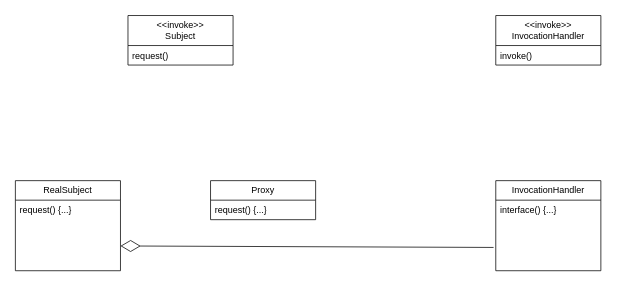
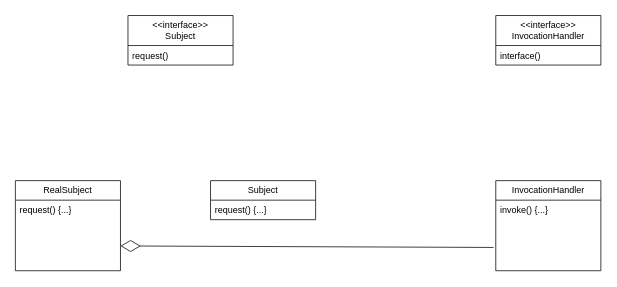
  <mxCell id="0" />
  <mxCell id="1" parent="0" />
- <mxCell id="2" value="&amp;lt;&amp;lt;invoke&amp;gt;&amp;gt;&lt;div&gt;Subject&lt;/div&gt;" style="swimlane;fontStyle=0;childLayout=stackLayout;horizontal=1;startSize=40;fillColor=none;horizontalStack=0;resizeParent=1;resizeParentMax=0;resizeLast=0;collapsible=1;marginBottom=0;whiteSpace=wrap;html=1;" vertex="1" parent="1"><mxGeometry x="170" y="20" width="140" height="66" as="geometry" /></mxCell>
+ <mxCell id="2" value="&amp;lt;&amp;lt;interface&amp;gt;&amp;gt;&lt;div&gt;Subject&lt;/div&gt;" style="swimlane;fontStyle=0;childLayout=stackLayout;horizontal=1;startSize=40;fillColor=none;horizontalStack=0;resizeParent=1;resizeParentMax=0;resizeLast=0;collapsible=1;marginBottom=0;whiteSpace=wrap;html=1;" vertex="1" parent="1"><mxGeometry x="170" y="20" width="140" height="66" as="geometry" /></mxCell>
  <mxCell id="3" value="request()" style="text;strokeColor=none;fillColor=none;align=left;verticalAlign=top;spacingLeft=4;spacingRight=4;overflow=hidden;rotatable=0;points=[[0,0.5],[1,0.5]];portConstraint=eastwest;whiteSpace=wrap;html=1;" vertex="1" parent="2"><mxGeometry y="40" width="140" height="26" as="geometry" /></mxCell>
  <mxCell id="4" value="RealSubject" style="swimlane;fontStyle=0;childLayout=stackLayout;horizontal=1;startSize=26;fillColor=none;horizontalStack=0;resizeParent=1;resizeParentMax=0;resizeLast=0;collapsible=1;marginBottom=0;whiteSpace=wrap;html=1;" vertex="1" parent="1"><mxGeometry x="20" y="240" width="140" height="120" as="geometry" /></mxCell>
  <mxCell id="5" value="request() {...}" style="text;strokeColor=none;fillColor=none;align=left;verticalAlign=top;spacingLeft=4;spacingRight=4;overflow=hidden;rotatable=0;points=[[0,0.5],[1,0.5]];portConstraint=eastwest;whiteSpace=wrap;html=1;" vertex="1" parent="4"><mxGeometry y="26" width="140" height="94" as="geometry" /></mxCell>
- <mxCell id="6" value="Proxy" style="swimlane;fontStyle=0;childLayout=stackLayout;horizontal=1;startSize=26;fillColor=none;horizontalStack=0;resizeParent=1;resizeParentMax=0;resizeLast=0;collapsible=1;marginBottom=0;whiteSpace=wrap;html=1;" vertex="1" parent="1"><mxGeometry x="280" y="240" width="140" height="52" as="geometry" /></mxCell>
+ <mxCell id="6" value="Subject" style="swimlane;fontStyle=0;childLayout=stackLayout;horizontal=1;startSize=26;fillColor=none;horizontalStack=0;resizeParent=1;resizeParentMax=0;resizeLast=0;collapsible=1;marginBottom=0;whiteSpace=wrap;html=1;" vertex="1" parent="1"><mxGeometry x="280" y="240" width="140" height="52" as="geometry" /></mxCell>
  <mxCell id="7" value="request() {...}" style="text;strokeColor=none;fillColor=none;align=left;verticalAlign=top;spacingLeft=4;spacingRight=4;overflow=hidden;rotatable=0;points=[[0,0.5],[1,0.5]];portConstraint=eastwest;whiteSpace=wrap;html=1;" vertex="1" parent="6"><mxGeometry y="26" width="140" height="26" as="geometry" /></mxCell>
- <mxCell id="8" value="&amp;lt;&amp;lt;invoke&amp;gt;&amp;gt;&lt;div&gt;InvocationHandler&lt;/div&gt;" style="swimlane;fontStyle=0;childLayout=stackLayout;horizontal=1;startSize=40;fillColor=none;horizontalStack=0;resizeParent=1;resizeParentMax=0;resizeLast=0;collapsible=1;marginBottom=0;whiteSpace=wrap;html=1;" vertex="1" parent="1"><mxGeometry x="660" y="20" width="140" height="66" as="geometry" /></mxCell>
- <mxCell id="9" value="invoke()" style="text;strokeColor=none;fillColor=none;align=left;verticalAlign=top;spacingLeft=4;spacingRight=4;overflow=hidden;rotatable=0;points=[[0,0.5],[1,0.5]];portConstraint=eastwest;whiteSpace=wrap;html=1;" vertex="1" parent="8"><mxGeometry y="40" width="140" height="26" as="geometry" /></mxCell>
+ <mxCell id="8" value="&amp;lt;&amp;lt;interface&amp;gt;&amp;gt;&lt;div&gt;InvocationHandler&lt;/div&gt;" style="swimlane;fontStyle=0;childLayout=stackLayout;horizontal=1;startSize=40;fillColor=none;horizontalStack=0;resizeParent=1;resizeParentMax=0;resizeLast=0;collapsible=1;marginBottom=0;whiteSpace=wrap;html=1;" vertex="1" parent="1"><mxGeometry x="660" y="20" width="140" height="66" as="geometry" /></mxCell>
+ <mxCell id="9" value="interface()" style="text;strokeColor=none;fillColor=none;align=left;verticalAlign=top;spacingLeft=4;spacingRight=4;overflow=hidden;rotatable=0;points=[[0,0.5],[1,0.5]];portConstraint=eastwest;whiteSpace=wrap;html=1;" vertex="1" parent="8"><mxGeometry y="40" width="140" height="26" as="geometry" /></mxCell>
  <mxCell id="10" value="InvocationHandler" style="swimlane;fontStyle=0;childLayout=stackLayout;horizontal=1;startSize=26;fillColor=none;horizontalStack=0;resizeParent=1;resizeParentMax=0;resizeLast=0;collapsible=1;marginBottom=0;whiteSpace=wrap;html=1;" vertex="1" parent="1"><mxGeometry x="660" y="240" width="140" height="120" as="geometry" /></mxCell>
- <mxCell id="11" value="interface() {...}" style="text;strokeColor=none;fillColor=none;align=left;verticalAlign=top;spacingLeft=4;spacingRight=4;overflow=hidden;rotatable=0;points=[[0,0.5],[1,0.5]];portConstraint=eastwest;whiteSpace=wrap;html=1;" vertex="1" parent="10"><mxGeometry y="26" width="140" height="94" as="geometry" /></mxCell>
+ <mxCell id="11" value="invoke() {...}" style="text;strokeColor=none;fillColor=none;align=left;verticalAlign=top;spacingLeft=4;spacingRight=4;overflow=hidden;rotatable=0;points=[[0,0.5],[1,0.5]];portConstraint=eastwest;whiteSpace=wrap;html=1;" vertex="1" parent="10"><mxGeometry y="26" width="140" height="94" as="geometry" /></mxCell>
  <mxCell id="12" value="" style="endArrow=diamondThin;endFill=0;endSize=24;html=1;rounded=0;entryX=1;entryY=0.649;entryDx=0;entryDy=0;entryPerimeter=0;exitX=-0.021;exitY=0.67;exitDx=0;exitDy=0;exitPerimeter=0;" edge="1" parent="1" source="11" target="5"><mxGeometry width="160" relative="1" as="geometry"><mxPoint x="380" y="430" as="sourcePoint" /><mxPoint x="540" y="430" as="targetPoint" /></mxGeometry></mxCell>
